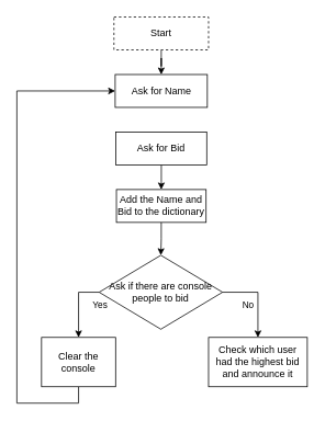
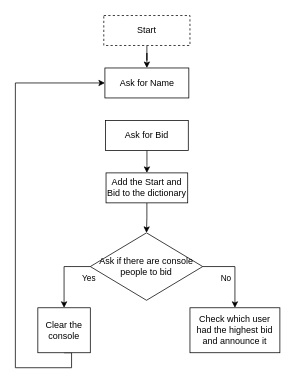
  <mxCell id="0" />
  <mxCell id="1" parent="0" />
  <mxCell id="2" value="" style="edgeStyle=orthogonalEdgeStyle;rounded=0;orthogonalLoop=1;jettySize=auto;html=1;" edge="1" parent="1" source="3" target="4"><mxGeometry relative="1" as="geometry" /></mxCell>
  <mxCell id="3" value="Start" style="rounded=0;whiteSpace=wrap;html=1;dashed=1;" vertex="1" parent="1"><mxGeometry x="138" y="20" width="115" height="40" as="geometry" /></mxCell>
  <mxCell id="4" value="Ask for Name" style="whiteSpace=wrap;html=1;rounded=0;" vertex="1" parent="1"><mxGeometry x="139.5" y="90" width="112" height="40" as="geometry" /></mxCell>
  <mxCell id="5" value="" style="edgeStyle=orthogonalEdgeStyle;rounded=0;orthogonalLoop=1;jettySize=auto;html=1;" edge="1" parent="1" source="6" target="8"><mxGeometry relative="1" as="geometry" /></mxCell>
  <mxCell id="6" value="Ask for Bid" style="whiteSpace=wrap;html=1;rounded=0;" vertex="1" parent="1"><mxGeometry x="140.25" y="160" width="110.5" height="40" as="geometry" /></mxCell>
  <mxCell id="7" value="" style="edgeStyle=orthogonalEdgeStyle;rounded=0;orthogonalLoop=1;jettySize=auto;html=1;" edge="1" parent="1" source="8" target="14"><mxGeometry relative="1" as="geometry" /></mxCell>
- <mxCell id="8" value="Add the Name and Bid to the dictionary" style="whiteSpace=wrap;html=1;rounded=0;" vertex="1" parent="1"><mxGeometry x="141" y="230" width="109" height="40" as="geometry" /></mxCell>
+ <mxCell id="8" value="Add the Start and Bid to the dictionary" style="whiteSpace=wrap;html=1;rounded=0;" vertex="1" parent="1"><mxGeometry x="141" y="230" width="109" height="40" as="geometry" /></mxCell>
  <mxCell id="9" style="edgeStyle=orthogonalEdgeStyle;rounded=0;orthogonalLoop=1;jettySize=auto;html=1;entryX=0;entryY=0.5;entryDx=0;entryDy=0;exitX=0.5;exitY=1;exitDx=0;exitDy=0;" edge="1" parent="1" source="15" target="4"><mxGeometry relative="1" as="geometry"><mxPoint x="0" y="380" as="sourcePoint" /><Array as="points"><mxPoint x="95" y="490" /><mxPoint x="20" y="490" /><mxPoint x="20" y="110" /></Array></mxGeometry></mxCell>
  <mxCell id="10" value="" style="edgeStyle=orthogonalEdgeStyle;rounded=0;orthogonalLoop=1;jettySize=auto;html=1;exitX=0;exitY=0.5;exitDx=0;exitDy=0;" edge="1" parent="1" source="14" target="15"><mxGeometry relative="1" as="geometry" /></mxCell>
  <mxCell id="11" value="Yes" style="edgeLabel;html=1;align=center;verticalAlign=middle;resizable=0;points=[];" vertex="1" connectable="0" parent="10"><mxGeometry x="-0.401" y="-1" relative="1" as="geometry"><mxPoint x="24" y="16" as="offset" /></mxGeometry></mxCell>
  <mxCell id="12" value="" style="edgeStyle=orthogonalEdgeStyle;rounded=0;orthogonalLoop=1;jettySize=auto;html=1;exitX=1;exitY=0.5;exitDx=0;exitDy=0;" edge="1" parent="1" source="14" target="16"><mxGeometry relative="1" as="geometry" /></mxCell>
  <mxCell id="13" value="No" style="edgeLabel;html=1;align=center;verticalAlign=middle;resizable=0;points=[];" vertex="1" connectable="0" parent="12"><mxGeometry x="0.005" relative="1" as="geometry"><mxPoint x="-13" y="9" as="offset" /></mxGeometry></mxCell>
  <mxCell id="14" value="Ask if there are console people to bid" style="rhombus;whiteSpace=wrap;html=1;rounded=0;" vertex="1" parent="1"><mxGeometry x="120" y="310" width="150" height="90" as="geometry" /></mxCell>
- <mxCell id="15" value="Clear the console" style="whiteSpace=wrap;html=1;rounded=0;" vertex="1" parent="1"><mxGeometry x="50" y="410" width="90" height="60" as="geometry" /></mxCell>
+ <mxCell id="15" value="Clear the console" style="whiteSpace=wrap;html=1;rounded=0;" vertex="1" parent="1"><mxGeometry x="50" y="410" width="70" height="60" as="geometry" /></mxCell>
  <mxCell id="16" value="Check which user had the highest bid and announce it" style="whiteSpace=wrap;html=1;rounded=0;" vertex="1" parent="1"><mxGeometry x="253" y="410" width="120" height="60" as="geometry" /></mxCell>
